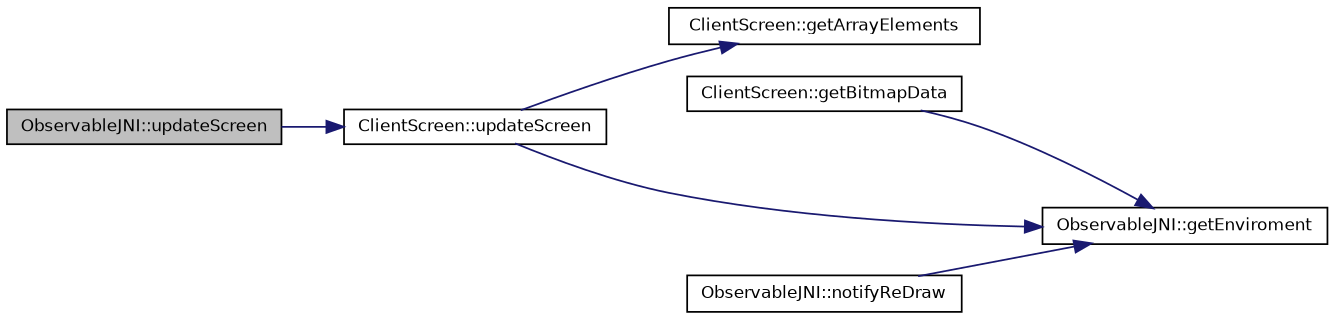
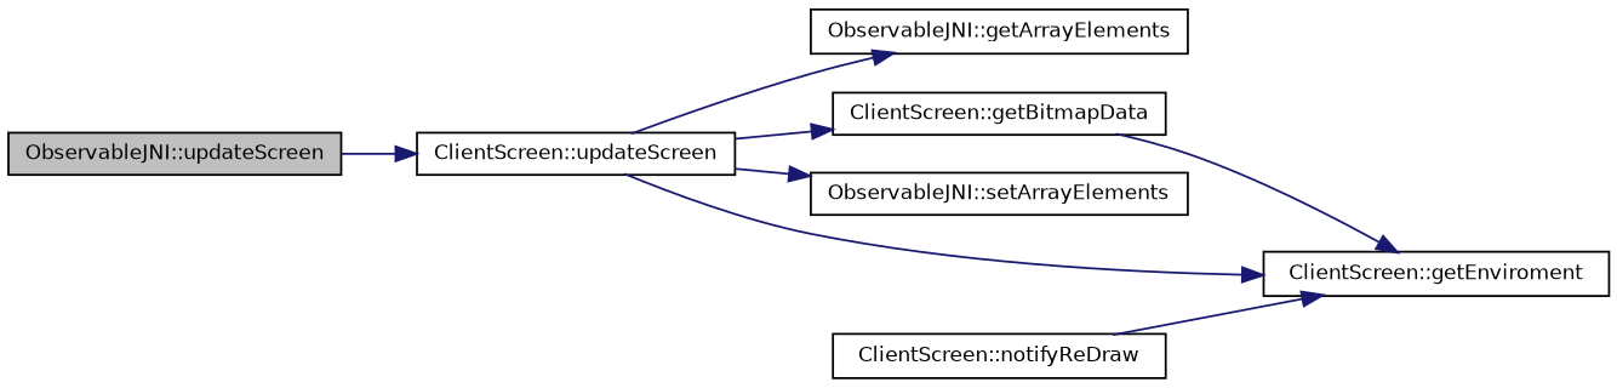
  digraph {
    rankdir=LR
    node [color=black fillcolor=white fontname=Helvetica fontsize=10 shape=record style=filled]
    edge [color=midnightblue fontname=Helvetica fontsize=10 labelfontname=Helvetica labelfontsize=10 style=solid]
    n1 [fillcolor=grey75 fontcolor=black height=0.2 label="ObservableJNI::updateScreen" width=0.4]
    n2 [height=0.2 label="ClientScreen::updateScreen" width=0.4]
-   n3 [height=0.2 label="ClientScreen::getArrayElements" width=0.4]
+   n3 [height=0.2 label="ObservableJNI::getArrayElements" width=0.4]
    n4 [height=0.2 label="ClientScreen::getBitmapData" width=0.4]
-   n6 [height=0.2 label="ObservableJNI::getEnviroment" width=0.4]
-   n7 [height=0.2 label="ObservableJNI::notifyReDraw" width=0.4]
+   n5 [height=0.2 label="ObservableJNI::setArrayElements" width=0.4]
+   n6 [height=0.2 label="ClientScreen::getEnviroment" width=0.4]
+   n7 [height=0.2 label="ClientScreen::notifyReDraw" width=0.4]
    n1 -> n2
    n2 -> n3
+   n2 -> n4
+   n2 -> n5
    n2 -> n6
    n4 -> n6
    n7 -> n6
  }
